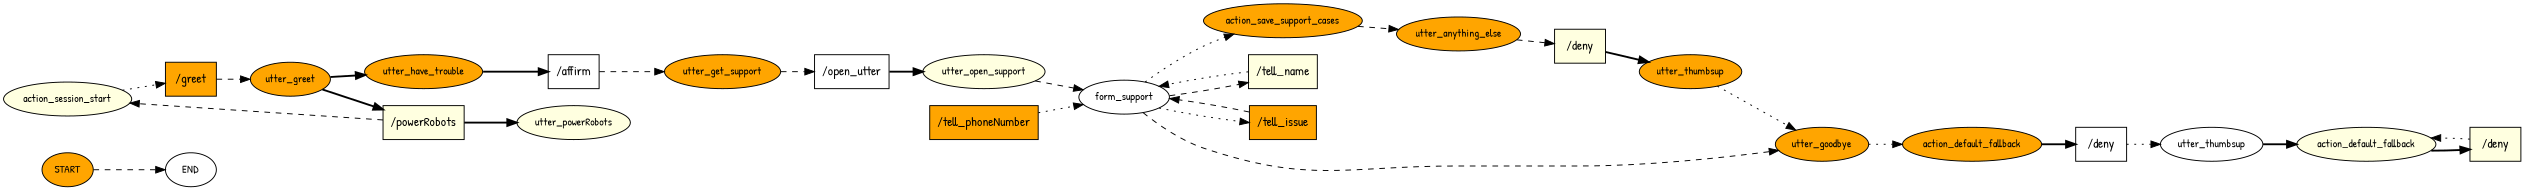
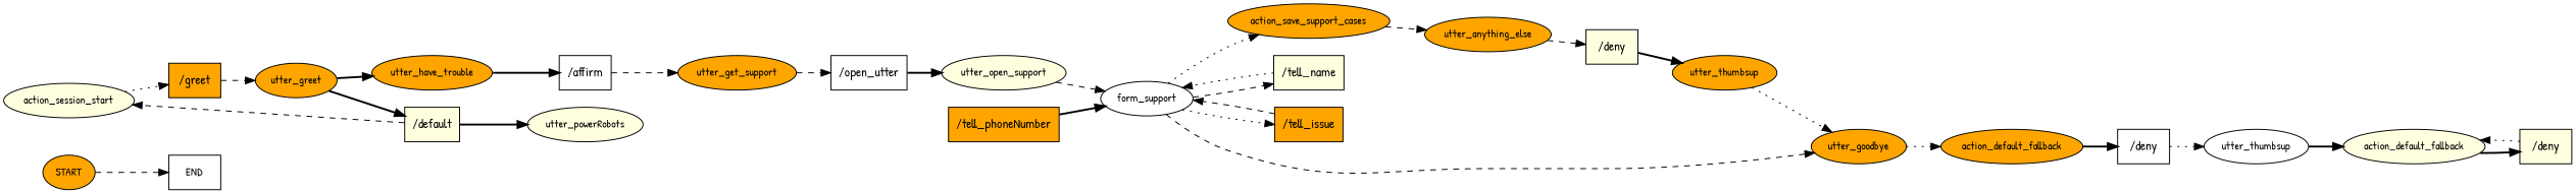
  digraph {
    fontname="Patrick Hand"
    rankdir=LR
    node [fillcolor=orange fontname="Patrick Hand" fontsize=12 style=filled]
    edge [fontname="Patrick Hand" style=dashed]
    n1 [label=START]
-   n2 [fillcolor=white label=END]
+   n2 [fillcolor=white label=END shape=box]
    n3 [fillcolor=lightyellow label=action_session_start]
    n4 [label="/greet" shape=rect fontsize=""]
    n5 [label=utter_greet]
-   n6 [fillcolor=lightyellow label="/powerRobots" shape=rect fontsize=""]
+   n6 [fillcolor=lightyellow label="/default" shape=rect fontsize=""]
    n7 [label=utter_have_trouble]
    n8 [fillcolor=lightyellow label=utter_powerRobots]
    n9 [fillcolor=white label="/affirm" shape=rect fontsize=""]
    n10 [label=utter_get_support]
    n11 [fillcolor=white label="/open_utter" shape=rect fontsize=""]
    n12 [fillcolor=lightyellow label=utter_open_support]
    n13 [fillcolor=white label=form_support]
    n14 [label=action_save_support_cases]
    n15 [fillcolor=lightyellow label="/tell_name" shape=rect fontsize=""]
    n16 [label="/tell_issue" shape=rect fontsize=""]
    n17 [label=utter_goodbye]
    n18 [label=utter_anything_else]
    n19 [label="/tell_phoneNumber" shape=rect fontsize=""]
    n20 [fillcolor=lightyellow label="/deny" shape=rect fontsize=""]
    n21 [label=utter_thumbsup]
    n22 [label=action_default_fallback]
    n23 [fillcolor=white label="/deny" shape=rect fontsize=""]
    n24 [fillcolor=white label=utter_thumbsup]
    n25 [fillcolor=lightyellow label=action_default_fallback]
    n26 [fillcolor=lightyellow label="/deny" shape=rect fontsize=""]
    n1 -> n2
    n3 -> n4 [style=dotted]
    n4 -> n5
    n5 -> n6 [style=bold]
    n5 -> n7 [style=bold]
    n6 -> n3
    n6 -> n8 [style=bold]
    n7 -> n9 [style=bold]
    n9 -> n10
    n10 -> n11
    n11 -> n12 [style=bold]
    n12 -> n13
    n13 -> n14 [style=dotted]
    n13 -> n15
    n13 -> n16 [style=dotted]
    n13 -> n17
    n14 -> n18
    n15 -> n13 [style=dotted]
    n16 -> n13
    n17 -> n22 [style=dotted]
    n18 -> n20
-   n19 -> n13 [style=dotted]
+   n19 -> n13 [style=bold]
    n20 -> n21 [style=bold]
    n21 -> n17 [style=dotted]
    n22 -> n23 [style=bold]
    n23 -> n24 [style=dotted]
    n24 -> n25 [style=bold]
    n25 -> n26 [style=bold]
    n26 -> n25 [style=dotted]
  }
